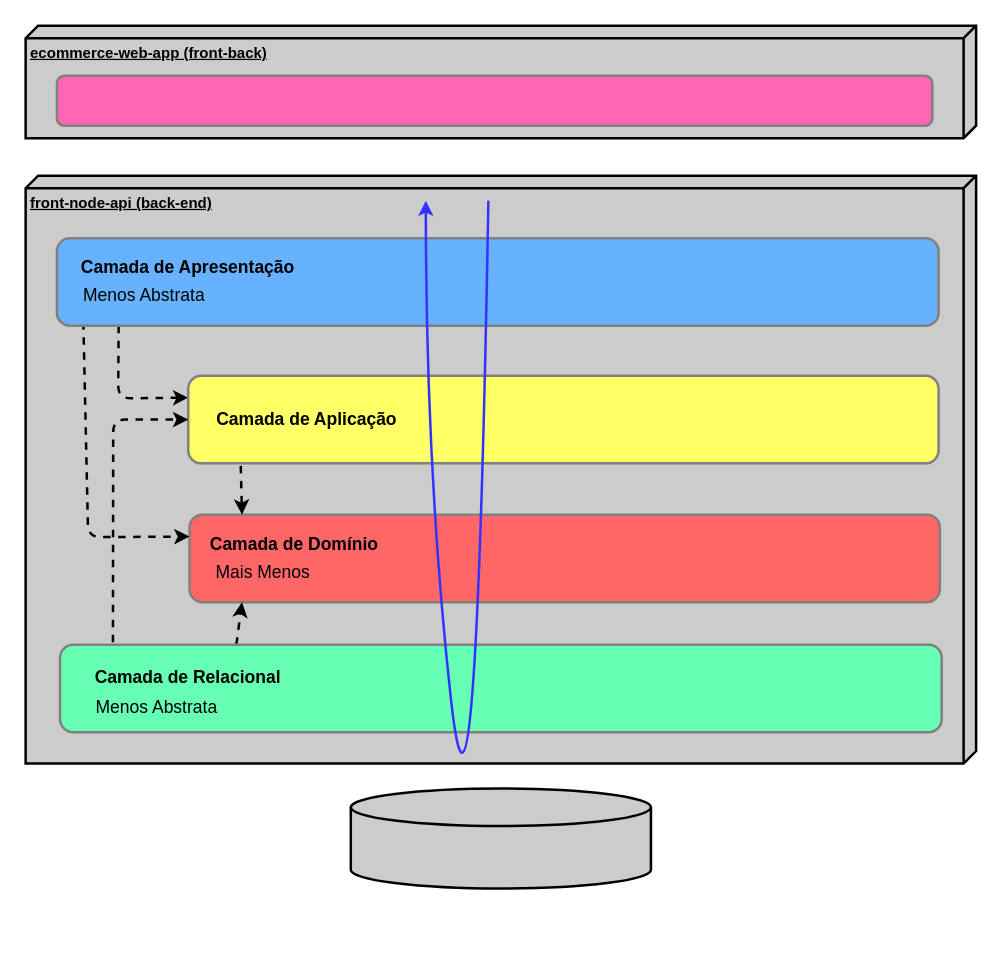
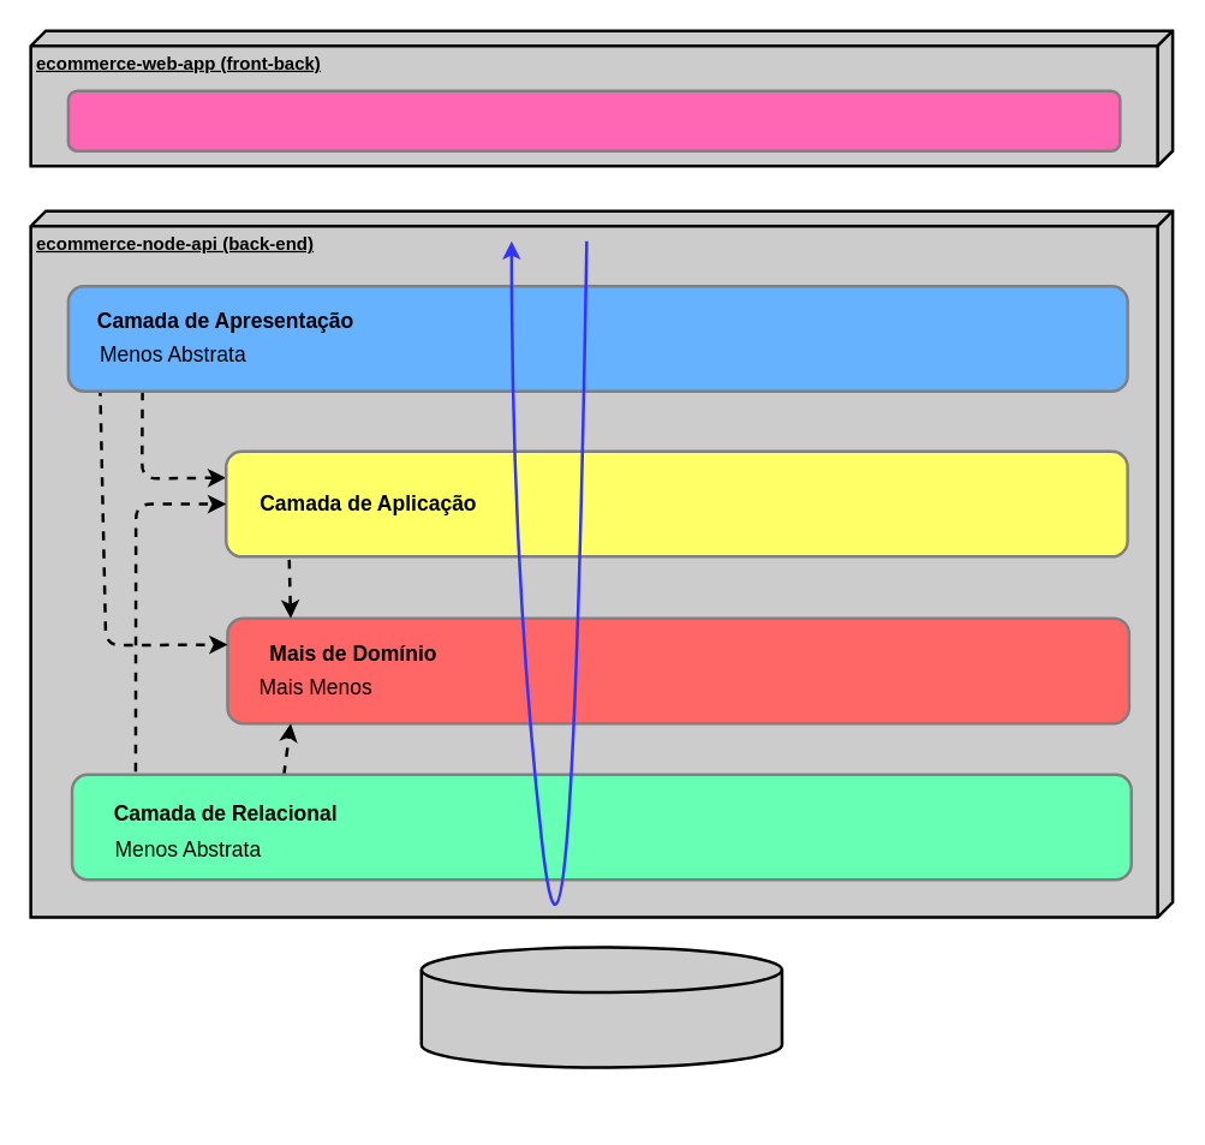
  <mxCell id="0" />
  <mxCell id="1" parent="0" />
- <mxCell id="2" value="&lt;b&gt;front-node-api (back-end)&lt;/b&gt;" style="verticalAlign=top;align=left;spacingTop=8;spacingLeft=2;spacingRight=12;shape=cube;size=10;direction=south;fontStyle=4;html=1;strokeWidth=2;fillColor=#CCCCCC;fontColor=#000000;" vertex="1" parent="1"><mxGeometry x="20" y="140" width="760" height="470" as="geometry" /></mxCell>
+ <mxCell id="2" value="&lt;b&gt;ecommerce-node-api (back-end)&lt;/b&gt;" style="verticalAlign=top;align=left;spacingTop=8;spacingLeft=2;spacingRight=12;shape=cube;size=10;direction=south;fontStyle=4;html=1;strokeWidth=2;fillColor=#CCCCCC;fontColor=#000000;" vertex="1" parent="1"><mxGeometry x="20" y="140" width="760" height="470" as="geometry" /></mxCell>
  <mxCell id="3" value="&lt;b&gt;ecommerce-web-app (front-back)&lt;/b&gt;" style="verticalAlign=top;align=left;spacingTop=8;spacingLeft=2;spacingRight=12;shape=cube;size=10;direction=south;fontStyle=4;html=1;strokeWidth=2;fillColor=#CCCCCC;fontColor=#000000;" vertex="1" parent="1"><mxGeometry x="20" y="20" width="760" height="90" as="geometry" /></mxCell>
  <mxCell id="4" value="" style="group" vertex="1" connectable="0" parent="1"><mxGeometry x="280" y="630" width="240" height="80" as="geometry" /></mxCell>
  <mxCell id="5" value="" style="shape=cylinder3;whiteSpace=wrap;html=1;boundedLbl=1;backgroundOutline=1;size=15;strokeWidth=2;fontColor=#000000;fillColor=#CCCCCC;" vertex="1" parent="4"><mxGeometry width="240" height="80" as="geometry" /></mxCell>
  <mxCell id="6" value="" style="rounded=1;whiteSpace=wrap;html=1;strokeWidth=2;fontSize=14;fontColor=#000000;fillColor=#FF6666;strokeColor=#808080;points=[[0,0,0,0,0],[0,0.24,0,0,0],[0,0.5,0,0,0],[0,0.76,0,0,0],[0,1,0,0,0],[0.07,0,0,0,0],[0.07,1,0,0,0],[0.5,0,0,0,0],[0.5,1,0,0,0],[0.75,0,0,0,0],[0.75,1,0,0,0],[1,0,0,0,0],[1,0.26,0,0,0],[1,0.5,0,0,0],[1,0.76,0,0,0],[1,1,0,0,0]];" vertex="1" parent="1"><mxGeometry x="151" y="411" width="600" height="70" as="geometry" /></mxCell>
- <mxCell id="7" value="Camada de Domínio" style="text;html=1;strokeColor=none;fillColor=none;align=center;verticalAlign=middle;whiteSpace=wrap;rounded=0;strokeWidth=2;fontSize=14;fontColor=#000000;fontStyle=1" vertex="1" parent="1"><mxGeometry x="160" y="420" width="150" height="30" as="geometry" /></mxCell>
+ <mxCell id="7" value="Mais de Domínio" style="text;html=1;strokeColor=none;fillColor=none;align=center;verticalAlign=middle;whiteSpace=wrap;rounded=0;strokeWidth=2;fontSize=14;fontColor=#000000;fontStyle=1" vertex="1" parent="1"><mxGeometry x="160" y="420" width="150" height="30" as="geometry" /></mxCell>
  <mxCell id="8" style="edgeStyle=none;html=1;exitX=0.07;exitY=1;exitDx=0;exitDy=0;exitPerimeter=0;entryX=0;entryY=0.25;entryDx=0;entryDy=0;fontSize=14;fontColor=#000000;dashed=1;strokeWidth=2;strokeColor=#000000;" edge="1" parent="1" source="10" target="14"><mxGeometry relative="1" as="geometry"><Array as="points"><mxPoint x="94" y="318" /></Array></mxGeometry></mxCell>
  <mxCell id="9" style="edgeStyle=none;html=1;exitX=0.03;exitY=0.96;exitDx=0;exitDy=0;exitPerimeter=0;entryX=0;entryY=0.25;entryDx=0;entryDy=0;dashed=1;strokeColor=#000000;strokeWidth=2;fontSize=14;fontColor=#000000;" edge="1" parent="1" source="10" target="6"><mxGeometry relative="1" as="geometry"><Array as="points"><mxPoint x="70" y="429" /></Array></mxGeometry></mxCell>
  <mxCell id="10" value="" style="rounded=1;whiteSpace=wrap;html=1;strokeWidth=2;fontSize=14;fontColor=#000000;fillColor=#66B2FF;strokeColor=#808080;points=[[0,0,0,0,0],[0,0.26,0,0,0],[0,0.5,0,0,0],[0,0.74,0,0,0],[0,1,0,0,0],[0.03,0.96,0,0,0],[0.07,1,0,0,0],[0.25,0,0,0,0],[0.5,0,0,0,0],[0.75,0,0,0,0],[0.75,1,0,0,0],[1,0,0,0,0],[1,0.26,0,0,0],[1,0.5,0,0,0],[1,0.76,0,0,0],[1,1,0,0,0]];" vertex="1" parent="1"><mxGeometry x="45" y="190" width="705" height="70" as="geometry" /></mxCell>
  <mxCell id="11" value="Camada de Apresentação" style="text;html=1;strokeColor=none;fillColor=none;align=center;verticalAlign=middle;whiteSpace=wrap;rounded=0;strokeWidth=2;fontSize=14;fontColor=#000000;fontStyle=1" vertex="1" parent="1"><mxGeometry x="60" y="198" width="180" height="30" as="geometry" /></mxCell>
  <mxCell id="12" value="" style="rounded=1;whiteSpace=wrap;html=1;strokeWidth=2;fontSize=14;fontColor=#000000;fillColor=#FF66B3;strokeColor=#808080;" vertex="1" parent="1"><mxGeometry x="45" y="60" width="700" height="40" as="geometry" /></mxCell>
  <mxCell id="13" style="edgeStyle=none;html=1;exitX=0.07;exitY=1;exitDx=0;exitDy=2;exitPerimeter=0;entryX=0.07;entryY=0;entryDx=0;entryDy=0;entryPerimeter=0;dashed=1;strokeColor=#000000;strokeWidth=2;fontSize=14;fontColor=#000000;" edge="1" parent="1" source="14" target="6"><mxGeometry relative="1" as="geometry" /></mxCell>
  <mxCell id="14" value="" style="rounded=1;whiteSpace=wrap;html=1;strokeWidth=2;fontSize=14;fontColor=#000000;fillColor=#FFFF66;strokeColor=#808080;points=[[0,0,0,0,0],[0,0.24,0,0,0],[0,0.5,0,0,0],[0,0.76,0,0,0],[0,1,0,0,0],[0.07,1,0,0,2],[0.25,0,0,0,0],[0.5,0,0,0,0],[0.5,1,0,0,0],[0.75,0,0,0,0],[0.75,1,0,0,0],[1,0,0,0,0],[1,0.26,0,0,0],[1,0.5,0,0,0],[1,0.76,0,0,0],[1,1,0,0,0]];" vertex="1" parent="1"><mxGeometry x="150" y="300" width="600" height="70" as="geometry" /></mxCell>
  <mxCell id="15" value="Camada de Aplicação" style="text;html=1;strokeColor=none;fillColor=none;align=center;verticalAlign=middle;whiteSpace=wrap;rounded=0;strokeWidth=2;fontSize=14;fontColor=#000000;fontStyle=1" vertex="1" parent="1"><mxGeometry x="170" y="320" width="150" height="30" as="geometry" /></mxCell>
  <mxCell id="16" style="edgeStyle=none;html=1;exitX=0.06;exitY=0;exitDx=0;exitDy=-2;exitPerimeter=0;entryX=0;entryY=0.5;entryDx=0;entryDy=0;entryPerimeter=0;dashed=1;strokeColor=#000000;strokeWidth=2;fontSize=14;fontColor=#000000;" edge="1" parent="1" source="18" target="14"><mxGeometry relative="1" as="geometry"><Array as="points"><mxPoint x="90" y="335" /></Array></mxGeometry></mxCell>
  <mxCell id="17" style="edgeStyle=none;html=1;exitX=0.2;exitY=0;exitDx=0;exitDy=0;exitPerimeter=0;entryX=0.07;entryY=1;entryDx=0;entryDy=0;entryPerimeter=0;dashed=1;strokeColor=#000000;strokeWidth=2;fontSize=14;fontColor=#000000;" edge="1" parent="1" source="18" target="6"><mxGeometry relative="1" as="geometry" /></mxCell>
  <mxCell id="18" value="" style="rounded=1;whiteSpace=wrap;html=1;strokeWidth=2;fontSize=14;fontColor=#000000;fillColor=#66FFB3;strokeColor=#808080;points=[[0,0,0,0,0],[0,0.26,0,0,0],[0,0.5,0,0,0],[0,0.74,0,0,0],[0,1,0,0,0],[0.06,0,0,0,-2],[0.2,0,0,0,0],[0.25,1,0,0,0],[0.5,1,0,0,0],[0.75,0,0,0,0],[0.75,1,0,0,0],[1,0,0,0,0],[1,0.26,0,0,0],[1,0.5,0,0,0],[1,0.76,0,0,0],[1,1,0,0,0]];" vertex="1" parent="1"><mxGeometry x="47.5" y="515" width="705" height="70" as="geometry" /></mxCell>
  <mxCell id="19" value="Camada de Relacional" style="text;html=1;strokeColor=none;fillColor=none;align=center;verticalAlign=middle;whiteSpace=wrap;rounded=0;strokeWidth=2;fontSize=14;fontColor=#000000;fontStyle=1" vertex="1" parent="1"><mxGeometry x="60" y="526" width="180" height="30" as="geometry" /></mxCell>
  <mxCell id="20" value="Mais Menos" style="text;html=1;strokeColor=none;fillColor=none;align=center;verticalAlign=middle;whiteSpace=wrap;rounded=0;strokeWidth=2;fontSize=14;fontColor=#000000;" vertex="1" parent="1"><mxGeometry x="160" y="442" width="100" height="30" as="geometry" /></mxCell>
  <mxCell id="21" value="Menos Abstrata" style="text;html=1;strokeColor=none;fillColor=none;align=center;verticalAlign=middle;whiteSpace=wrap;rounded=0;strokeWidth=2;fontSize=14;fontColor=#000000;" vertex="1" parent="1"><mxGeometry x="70" y="550" width="110" height="30" as="geometry" /></mxCell>
  <mxCell id="22" value="Menos Abstrata" style="text;html=1;strokeColor=none;fillColor=none;align=center;verticalAlign=middle;whiteSpace=wrap;rounded=0;strokeWidth=2;fontSize=14;fontColor=#000000;" vertex="1" parent="1"><mxGeometry x="60" y="221" width="110" height="30" as="geometry" /></mxCell>
  <mxCell id="23" value="" style="curved=1;endArrow=classic;html=1;strokeColor=#3333FF;strokeWidth=2;fontSize=14;fontColor=#000000;" edge="1" parent="1"><mxGeometry width="50" height="50" relative="1" as="geometry"><mxPoint x="390" y="160" as="sourcePoint" /><mxPoint x="340" y="160" as="targetPoint" /><Array as="points"><mxPoint x="380" y="740" /><mxPoint x="340" y="376" /></Array></mxGeometry></mxCell>
